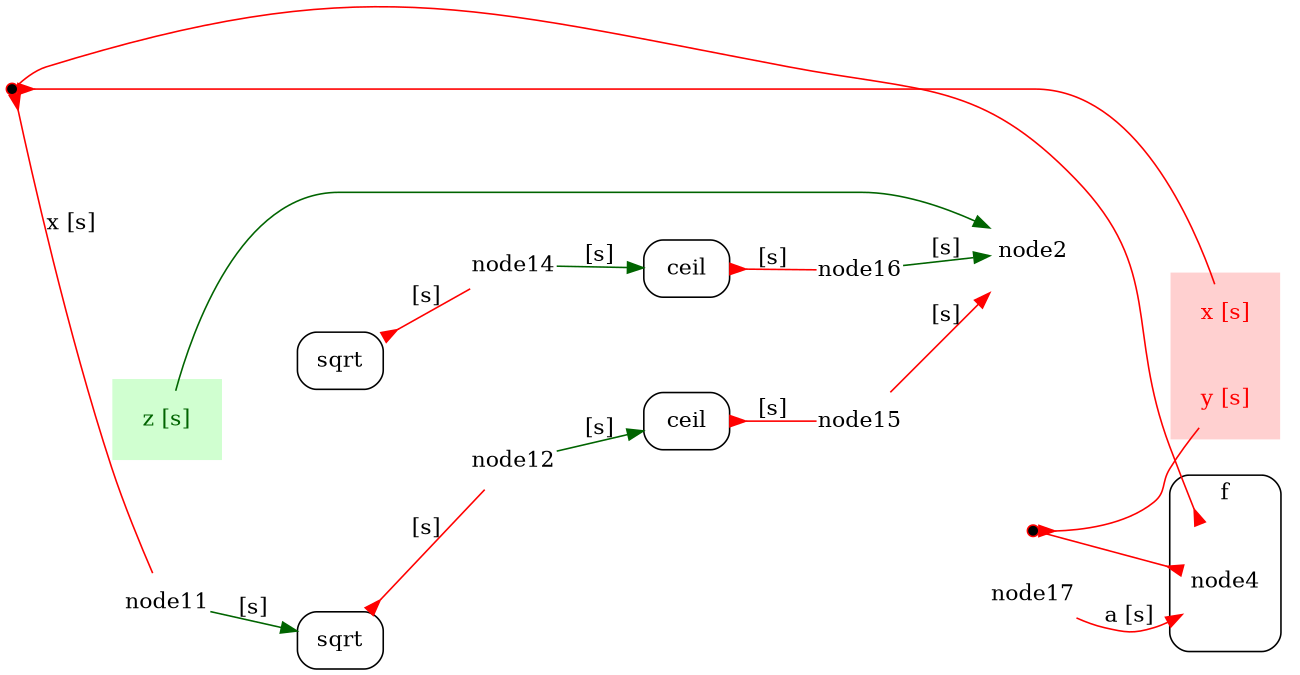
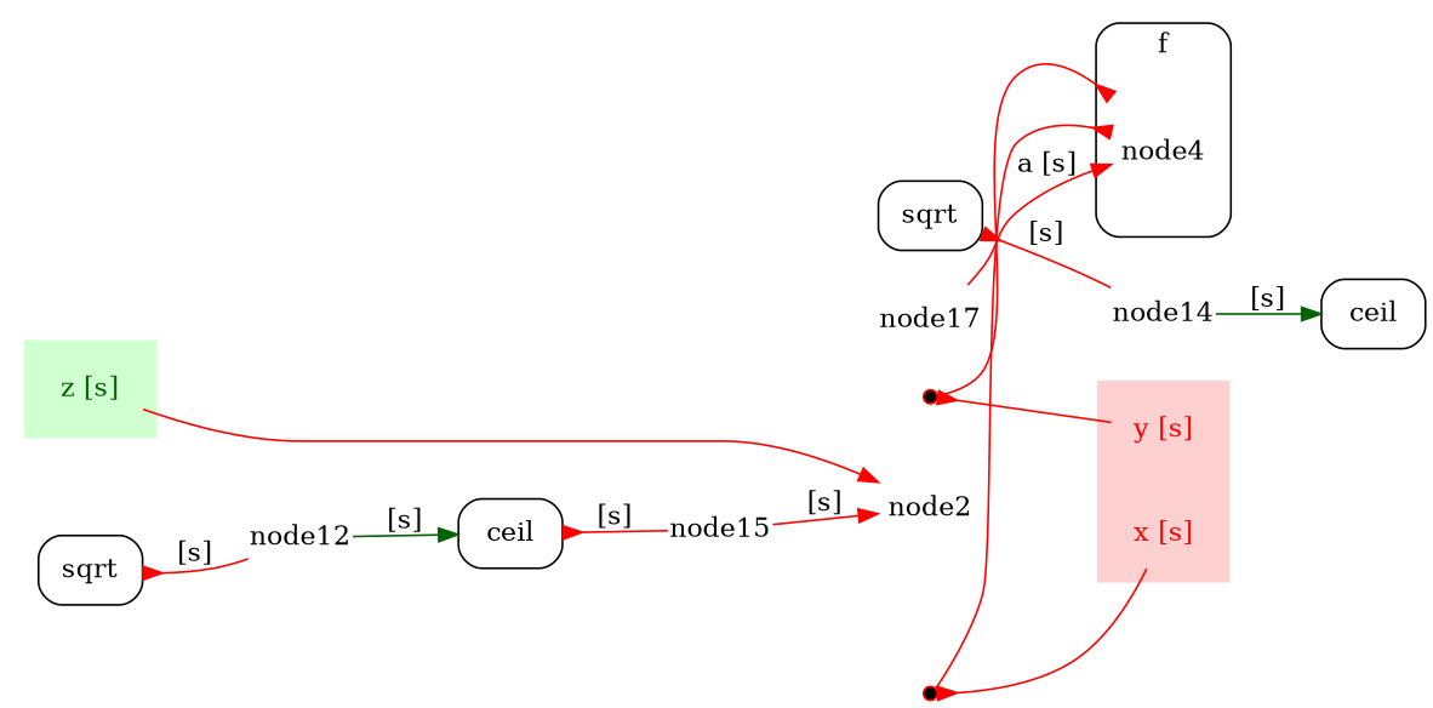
  digraph {
    rankdir=LR
    node [shape=plaintext]
    edge [arrowhead=none arrowtail=inv color=red dir=both]
    node4 [fixedsize=true height=1.0 shape=none]
    n2 [fontcolor=darkgreen label="z [s]" shape=none]
    n3 [fontcolor=red label="x [s]" shape=none]
    n4 [fontcolor=red label="y [s]" shape=none]
    node5 [color=red fillcolor=black shape=point style=filled width=0.1]
    node6 [color=red fillcolor=black shape=point style=filled width=0.1]
    node2 [fixedsize=true height=1.0 shape=none]
    n8 [label=sqrt shape=box style=rounded]
    node12 [fixedsize=true]
    node17 [fixedsize=true]
    node14 [fixedsize=true]
    n12 [label=ceil shape=box style=rounded]
-   node11 [fixedsize=true]
    n14 [label=sqrt shape=box style=rounded]
    n15 [label=ceil shape=box style=rounded]
    node15 [fixedsize=true]
-   node16 [fixedsize=true]
    subgraph cluster_1 {
      label=f
      shape=box
      style=rounded
      node4
    }
    subgraph cluster_2 {
      bgcolor="#d0FFd0"
      color=white
      shape=plaintext
      n2
    }
    subgraph cluster_3 {
      bgcolor="#FFd0d0"
      color=white
      shape=plaintext
      n3
      n4
    }
    node4 -> node5 [constraint=false weight=0]
    node4 -> node6 [constraint=false weight=0]
-   n2 -> node2 [arrowhead=normal arrowtail=none color=darkgreen]
+   n2 -> node2 [arrowhead=normal arrowtail=none]
    n2 -> n8 [style=invis arrowhead="" arrowtail="" color="" dir=""]
    n2 -> node12 [style=invis arrowhead="" arrowtail="" color="" dir=""]
    n2 -> node17 [style=invis arrowhead="" arrowtail="" color="" dir=""]
    node5 -> n4
    node6 -> n3
-   node6 -> node11 [label="x [s]" weight=0.5]
    node2 -> n4 [style=invis arrowhead="" arrowtail="" color="" dir=""]
    n8 -> n4 [style=invis arrowhead="" arrowtail="" color="" dir=""]
    n8 -> node14 [label="[s]" weight=0]
    node12 -> n4 [style=invis arrowhead="" arrowtail="" color="" dir=""]
    node12 -> n12 [arrowhead=normal arrowtail=none color=darkgreen label="[s]" weight=0]
    node17 -> node4 [arrowhead=normal arrowtail=none label="a [s]" weight=0.5]
    node17 -> n4 [style=invis arrowhead="" arrowtail="" color="" dir=""]
    node14 -> n15 [arrowhead=normal arrowtail=none color=darkgreen label="[s]" weight=0]
    n12 -> node15 [label="[s]" weight=0]
-   node11 -> n14 [arrowhead=normal arrowtail=none color=darkgreen label="[s]" weight=0.5]
    n14 -> node12 [label="[s]" weight=0]
-   n15 -> node16 [label="[s]" weight=0]
    node15 -> node2 [arrowhead=normal arrowtail=none label="[s]" weight=0]
-   node16 -> node2 [arrowhead=normal arrowtail=none color=darkgreen label="[s]" weight=0]
  }
